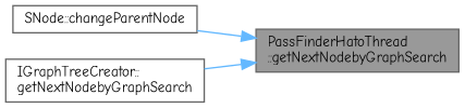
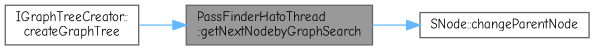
  digraph {
    fontname="Comic Neue"
    rankdir=LR
    node [color=grey40 fillcolor=white fontname="Comic Neue" fontsize=10 shape=box style=filled]
    edge [color=steelblue1 fontname="Comic Neue" fontsize=10 labelfontname=Helvetica labelfontsize=10 style=solid]
    n1 [color=gray40 fillcolor=grey60 fontcolor=black height=0.2 label="PassFinderHatoThread\l::getNextNodebyGraphSearch" width=0.4]
    n2 [height=0.2 label="SNode::changeParentNode" width=0.4]
-   n3 [height=0.2 label="IGraphTreeCreator::\lgetNextNodebyGraphSearch" width=0.4]
-   n2 -> n1
+   n3 [height=0.2 label="IGraphTreeCreator::\lcreateGraphTree" width=0.4]
+   n1 -> n2
    n3 -> n1
  }
